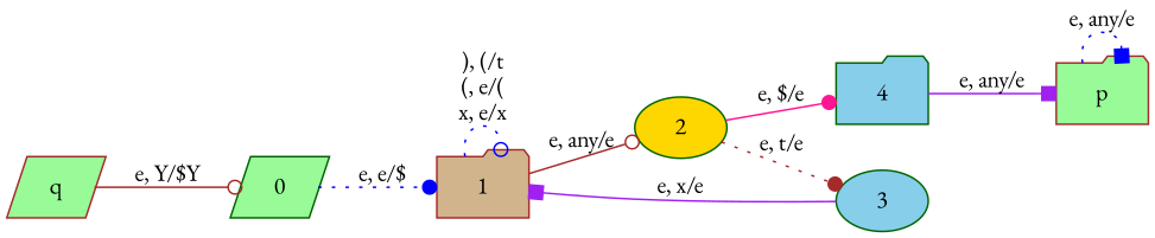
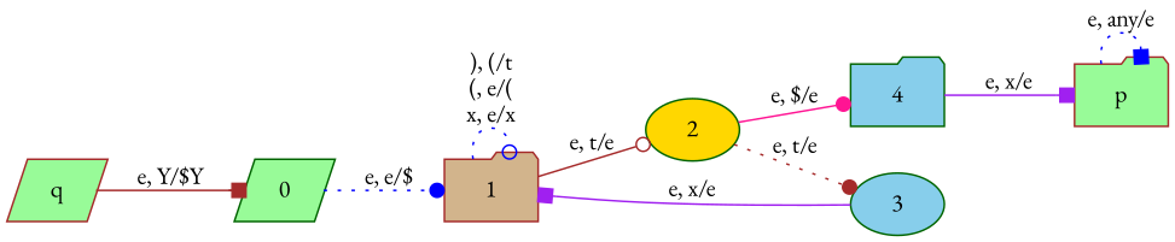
  digraph {
    fontname="EB Garamond"
    rankdir=LR
    node [color=darkgreen fillcolor=palegreen fontname="EB Garamond" shape=folder style=filled]
    edge [arrowhead=odot color=brown fontname="EB Garamond" style=solid]
    q [color=brown shape=parallelogram]
    0 [shape=parallelogram]
    1 [color=brown fillcolor=tan]
    2 [fillcolor=gold shape=ellipse]
    3 [fillcolor=skyblue shape=ellipse]
    4 [fillcolor=skyblue]
    p [color=brown]
-   q -> 0 [label="e, Y/$Y"]
+   q -> 0 [arrowhead=box label="e, Y/$Y"]
    0 -> 1 [arrowhead=dot color=blue label="e, e/$" style=dotted]
    1 -> 1 [color=blue label="), (/t\n(, e/(\nx, e/x" style=dotted]
-   1 -> 2 [label="e, any/e"]
+   1 -> 2 [label="e, t/e"]
    2 -> 3 [arrowhead=dot label="e, t/e" style=dotted]
    2 -> 4 [arrowhead=dot color=deeppink label="e, $/e"]
    3 -> 1 [arrowhead=box color=purple label="e, x/e"]
-   4 -> p [arrowhead=box color=purple label="e, any/e"]
+   4 -> p [arrowhead=box color=purple label="e, x/e"]
    p -> p [arrowhead=box color=blue label="e, any/e" style=dotted]
  }
